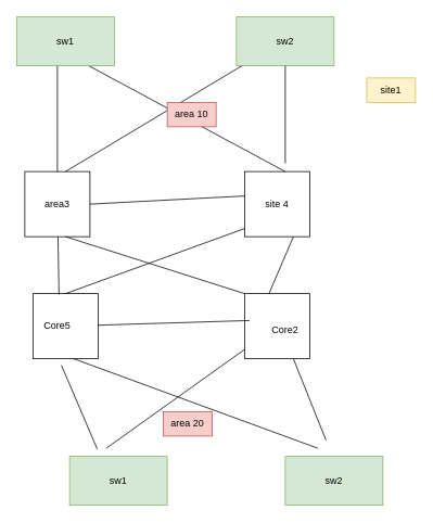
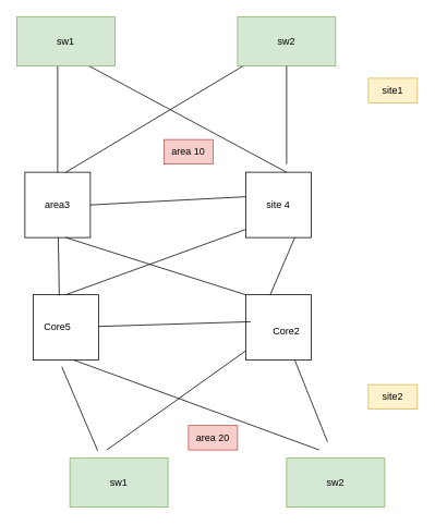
  <mxCell id="0" />
  <mxCell id="1" parent="0" />
  <mxCell id="2" value="" style="whiteSpace=wrap;html=1;aspect=fixed;" vertex="1" parent="1"><mxGeometry x="40" y="360" width="80" height="80" as="geometry" /></mxCell>
  <mxCell id="3" value="" style="whiteSpace=wrap;html=1;aspect=fixed;" vertex="1" parent="1"><mxGeometry x="300" y="360" width="80" height="80" as="geometry" /></mxCell>
  <mxCell id="4" value="sw1" style="rounded=0;whiteSpace=wrap;html=1;fillColor=#d5e8d4;strokeColor=#82b366;" vertex="1" parent="1"><mxGeometry x="85" y="560" width="120" height="60" as="geometry" /></mxCell>
  <mxCell id="5" value="sw2" style="rounded=0;whiteSpace=wrap;html=1;fillColor=#d5e8d4;strokeColor=#82b366;" vertex="1" parent="1"><mxGeometry x="350" y="560" width="120" height="60" as="geometry" /></mxCell>
  <mxCell id="6" value="" style="endArrow=none;html=1;rounded=0;entryX=0.438;entryY=1.1;entryDx=0;entryDy=0;entryPerimeter=0;exitX=0.283;exitY=-0.15;exitDx=0;exitDy=0;exitPerimeter=0;" edge="1" parent="1" source="4" target="2"><mxGeometry width="50" height="50" relative="1" as="geometry"><mxPoint x="-140" y="570" as="sourcePoint" /><mxPoint x="-90" y="520" as="targetPoint" /></mxGeometry></mxCell>
  <mxCell id="7" value="" style="endArrow=none;html=1;rounded=0;" edge="1" parent="1"><mxGeometry width="50" height="50" relative="1" as="geometry"><mxPoint x="400" y="540" as="sourcePoint" /><mxPoint x="360" y="440" as="targetPoint" /></mxGeometry></mxCell>
  <mxCell id="8" value="" style="endArrow=none;html=1;rounded=0;entryX=0.075;entryY=0.413;entryDx=0;entryDy=0;entryPerimeter=0;" edge="1" parent="1" source="2" target="3"><mxGeometry width="50" height="50" relative="1" as="geometry"><mxPoint x="-140" y="570" as="sourcePoint" /><mxPoint x="-90" y="520" as="targetPoint" /></mxGeometry></mxCell>
  <mxCell id="9" value="" style="endArrow=none;html=1;rounded=0;" edge="1" parent="1" target="3"><mxGeometry width="50" height="50" relative="1" as="geometry"><mxPoint x="130" y="550" as="sourcePoint" /><mxPoint x="-90" y="520" as="targetPoint" /></mxGeometry></mxCell>
  <mxCell id="10" value="" style="endArrow=none;html=1;rounded=0;" edge="1" parent="1"><mxGeometry width="50" height="50" relative="1" as="geometry"><mxPoint x="390" y="550" as="sourcePoint" /><mxPoint x="90" y="440" as="targetPoint" /></mxGeometry></mxCell>
  <mxCell id="11" value="Core5" style="text;html=1;align=center;verticalAlign=middle;whiteSpace=wrap;rounded=0;" vertex="1" parent="1"><mxGeometry x="40" y="385" width="60" height="30" as="geometry" /></mxCell>
  <mxCell id="12" value="Core2" style="text;html=1;align=center;verticalAlign=middle;whiteSpace=wrap;rounded=0;" vertex="1" parent="1"><mxGeometry x="320" y="390" width="60" height="30" as="geometry" /></mxCell>
  <mxCell id="13" value="area3" style="whiteSpace=wrap;html=1;aspect=fixed;" vertex="1" parent="1"><mxGeometry x="30" y="210" width="80" height="80" as="geometry" /></mxCell>
  <mxCell id="14" value="site 4" style="whiteSpace=wrap;html=1;aspect=fixed;" vertex="1" parent="1"><mxGeometry x="300" y="210" width="80" height="80" as="geometry" /></mxCell>
  <mxCell id="15" value="" style="endArrow=none;html=1;rounded=0;exitX=0.4;exitY=0.013;exitDx=0;exitDy=0;exitPerimeter=0;" edge="1" parent="1" source="2" target="13"><mxGeometry width="50" height="50" relative="1" as="geometry"><mxPoint x="-140" y="570" as="sourcePoint" /><mxPoint x="-90" y="520" as="targetPoint" /></mxGeometry></mxCell>
  <mxCell id="16" value="" style="endArrow=none;html=1;rounded=0;exitX=0.375;exitY=0;exitDx=0;exitDy=0;exitPerimeter=0;" edge="1" parent="1" source="3"><mxGeometry width="50" height="50" relative="1" as="geometry"><mxPoint x="310" y="340" as="sourcePoint" /><mxPoint x="360" y="290" as="targetPoint" /></mxGeometry></mxCell>
  <mxCell id="17" value="" style="endArrow=none;html=1;rounded=0;exitX=1;exitY=0.5;exitDx=0;exitDy=0;" edge="1" parent="1" source="13"><mxGeometry width="50" height="50" relative="1" as="geometry"><mxPoint x="250" y="290" as="sourcePoint" /><mxPoint x="300" y="240" as="targetPoint" /></mxGeometry></mxCell>
  <mxCell id="18" value="" style="endArrow=none;html=1;rounded=0;exitX=0;exitY=0;exitDx=0;exitDy=0;" edge="1" parent="1" source="3"><mxGeometry width="50" height="50" relative="1" as="geometry"><mxPoint x="135.364" y="312.146" as="sourcePoint" /><mxPoint x="80" y="290" as="targetPoint" /></mxGeometry></mxCell>
  <mxCell id="19" value="" style="endArrow=none;html=1;rounded=0;exitX=0.5;exitY=0;exitDx=0;exitDy=0;" edge="1" parent="1" source="2"><mxGeometry width="50" height="50" relative="1" as="geometry"><mxPoint x="250" y="330" as="sourcePoint" /><mxPoint x="300" y="280" as="targetPoint" /></mxGeometry></mxCell>
  <mxCell id="20" value="" style="endArrow=none;html=1;rounded=0;" edge="1" parent="1"><mxGeometry width="50" height="50" relative="1" as="geometry"><mxPoint x="70" y="210" as="sourcePoint" /><mxPoint x="70" y="70" as="targetPoint" /></mxGeometry></mxCell>
  <mxCell id="21" value="" style="endArrow=none;html=1;rounded=0;" edge="1" parent="1"><mxGeometry width="50" height="50" relative="1" as="geometry"><mxPoint x="350" y="210" as="sourcePoint" /><mxPoint x="90" y="70" as="targetPoint" /></mxGeometry></mxCell>
  <mxCell id="22" value="" style="endArrow=none;html=1;rounded=0;" edge="1" parent="1"><mxGeometry width="50" height="50" relative="1" as="geometry"><mxPoint x="80" y="210" as="sourcePoint" /><mxPoint x="330" y="60" as="targetPoint" /></mxGeometry></mxCell>
  <mxCell id="23" value="sw1" style="rounded=0;whiteSpace=wrap;html=1;fillColor=#d5e8d4;strokeColor=#82b366;" vertex="1" parent="1"><mxGeometry x="20" y="20" width="120" height="60" as="geometry" /></mxCell>
  <mxCell id="24" value="sw2" style="rounded=0;whiteSpace=wrap;html=1;fillColor=#d5e8d4;strokeColor=#82b366;" vertex="1" parent="1"><mxGeometry x="290" y="20" width="120" height="60" as="geometry" /></mxCell>
  <mxCell id="25" value="" style="endArrow=none;html=1;rounded=0;" edge="1" parent="1"><mxGeometry width="50" height="50" relative="1" as="geometry"><mxPoint x="350" y="200" as="sourcePoint" /><mxPoint x="350" y="80" as="targetPoint" /></mxGeometry></mxCell>
- <mxCell id="26" value="area 20" style="text;html=1;align=center;verticalAlign=middle;whiteSpace=wrap;rounded=0;fillColor=#f8cecc;strokeColor=#b85450;" vertex="1" parent="1"><mxGeometry x="200" y="505" width="60" height="30" as="geometry" /></mxCell>
- <mxCell id="27" value="area 10" style="text;html=1;align=center;verticalAlign=middle;whiteSpace=wrap;rounded=0;fillColor=#f8cecc;strokeColor=#b85450;" vertex="1" parent="1"><mxGeometry x="205" y="125" width="60" height="30" as="geometry" /></mxCell>
+ <mxCell id="26" value="area 20" style="text;html=1;align=center;verticalAlign=middle;whiteSpace=wrap;rounded=0;fillColor=#f8cecc;strokeColor=#b85450;" vertex="1" parent="1"><mxGeometry x="230" y="520" width="60" height="30" as="geometry" /></mxCell>
+ <mxCell id="27" value="area 10" style="text;html=1;align=center;verticalAlign=middle;whiteSpace=wrap;rounded=0;fillColor=#f8cecc;strokeColor=#b85450;" vertex="1" parent="1"><mxGeometry x="200" y="170" width="60" height="30" as="geometry" /></mxCell>
  <mxCell id="28" value="site1" style="text;html=1;align=center;verticalAlign=middle;whiteSpace=wrap;rounded=0;fillColor=#fff2cc;strokeColor=#d6b656;" vertex="1" parent="1"><mxGeometry x="450" y="95" width="60" height="30" as="geometry" /></mxCell>
+ <mxCell id="29" value="site2" style="text;html=1;align=center;verticalAlign=middle;whiteSpace=wrap;rounded=0;fillColor=#fff2cc;strokeColor=#d6b656;" vertex="1" parent="1"><mxGeometry x="450" y="470" width="60" height="30" as="geometry" /></mxCell>
